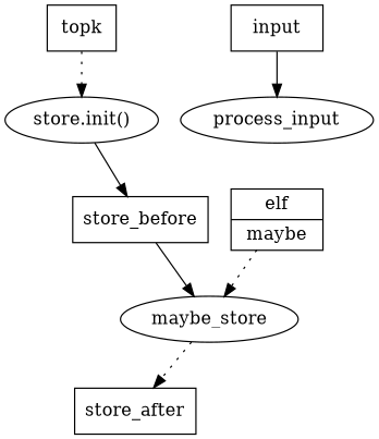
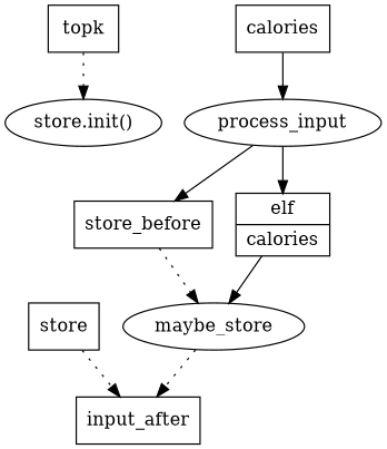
  digraph {
    node [shape=box]
    process_input [shape=ellipse]
-   input
-   n3 [label="{elf|maybe}" shape=record]
+   input [label=calories]
+   n3 [label="{elf|calories}" shape=record]
    maybe_store [shape=ellipse]
-   store_after
+   store_after [label=input_after]
    n6 [label="store.init()" shape=ellipse]
    topk
    store_before
+   store
+   process_input -> n3
    input -> process_input
-   n3 -> maybe_store [style=dotted]
+   n3 -> maybe_store
    maybe_store -> store_after [style=dotted]
-   n6 -> store_before
+   process_input -> store_before
    topk -> n6 [style=dotted]
-   store_before -> maybe_store
+   store_before -> maybe_store [style=dotted]
+   store -> store_after [style=dotted]
  }
